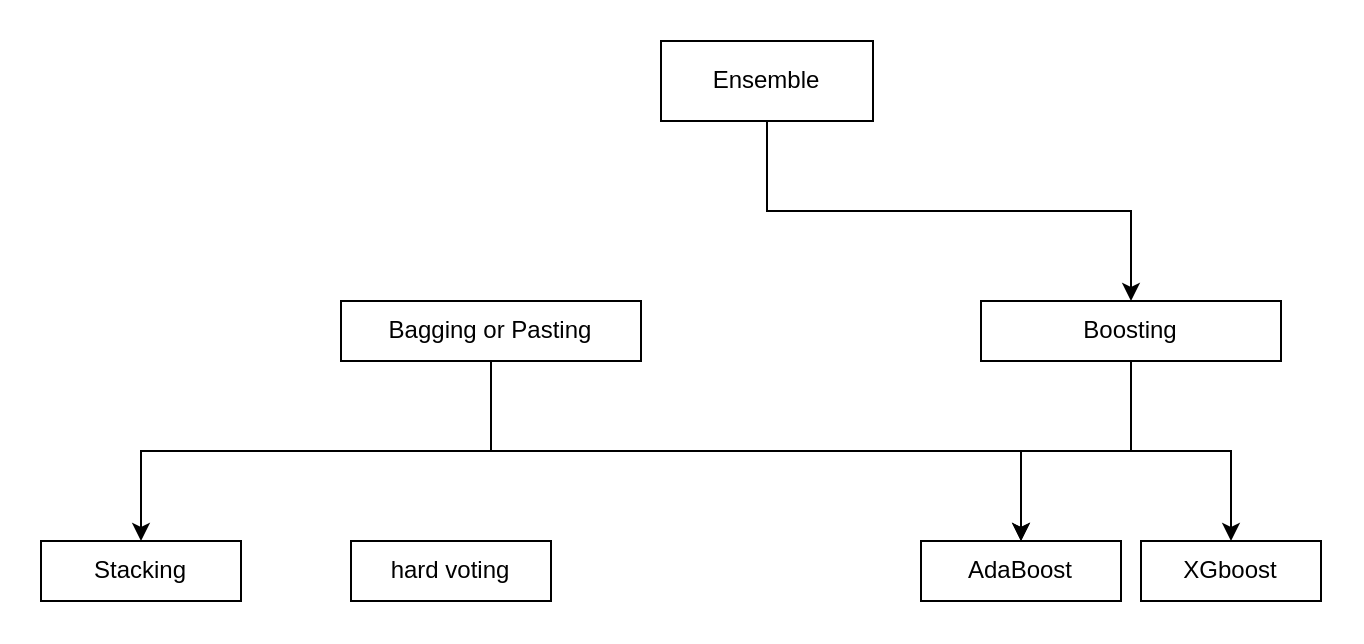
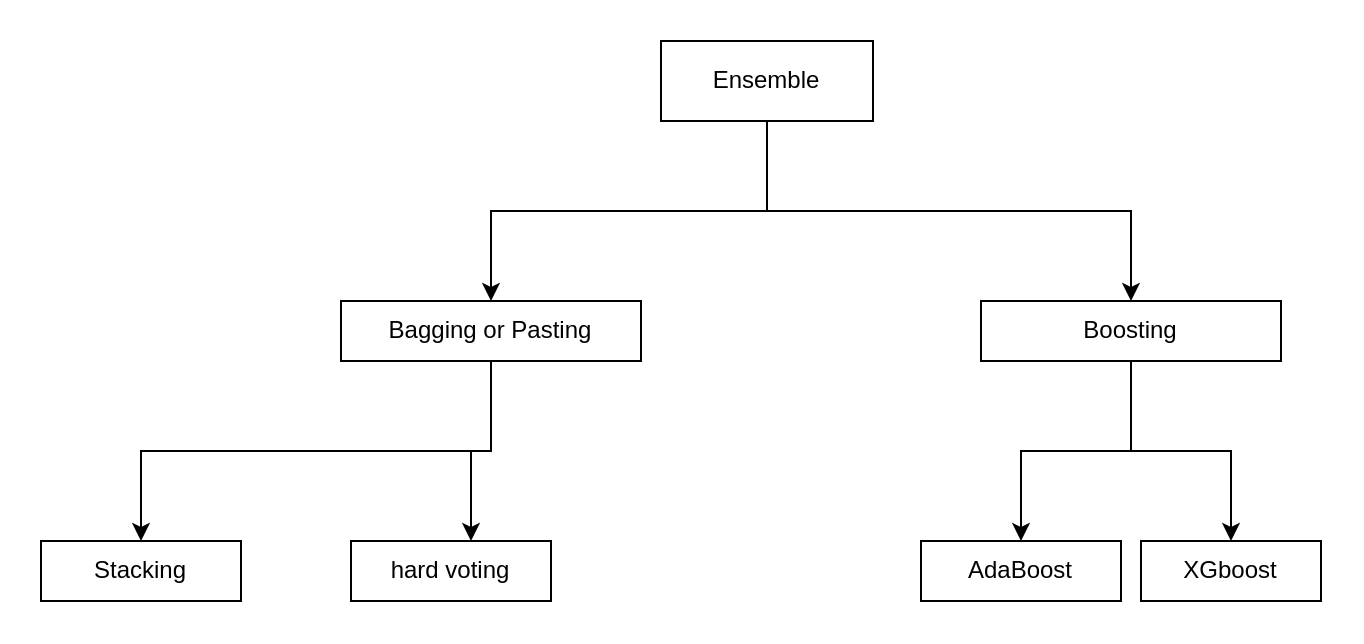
  <mxCell id="0" />
  <mxCell id="1" parent="0" />
+ <mxCell id="2" style="edgeStyle=orthogonalEdgeStyle;rounded=0;orthogonalLoop=1;jettySize=auto;html=1;exitX=0.5;exitY=1;exitDx=0;exitDy=0;entryX=0.5;entryY=0;entryDx=0;entryDy=0;" edge="1" parent="1" source="4" target="7"><mxGeometry relative="1" as="geometry" /></mxCell>
  <mxCell id="3" style="edgeStyle=orthogonalEdgeStyle;rounded=0;orthogonalLoop=1;jettySize=auto;html=1;exitX=0.5;exitY=1;exitDx=0;exitDy=0;" edge="1" parent="1" source="4" target="10"><mxGeometry relative="1" as="geometry" /></mxCell>
  <mxCell id="4" value="Ensemble" style="rounded=0;whiteSpace=wrap;html=1;" parent="1" vertex="1"><mxGeometry x="330" y="20" width="106" height="40" as="geometry" /></mxCell>
  <mxCell id="5" style="edgeStyle=orthogonalEdgeStyle;rounded=0;orthogonalLoop=1;jettySize=auto;html=1;exitX=0.5;exitY=1;exitDx=0;exitDy=0;entryX=0.5;entryY=0;entryDx=0;entryDy=0;" edge="1" parent="1" source="7" target="11"><mxGeometry relative="1" as="geometry" /></mxCell>
- <mxCell id="6" style="edgeStyle=orthogonalEdgeStyle;rounded=0;orthogonalLoop=1;jettySize=auto;html=1;exitX=0.5;exitY=1;exitDx=0;exitDy=0;" edge="1" parent="1" source="7" target="12"><mxGeometry relative="1" as="geometry" /></mxCell>
+ <mxCell id="6" style="edgeStyle=orthogonalEdgeStyle;rounded=0;orthogonalLoop=1;jettySize=auto;html=1;exitX=0.5;exitY=1;exitDx=0;exitDy=0;entryX=0.6;entryY=0;entryDx=0;entryDy=0;entryPerimeter=0;" edge="1" parent="1" source="7" target="14"><mxGeometry relative="1" as="geometry" /></mxCell>
  <mxCell id="7" value="Bagging or Pasting" style="rounded=0;whiteSpace=wrap;html=1;" parent="1" vertex="1"><mxGeometry x="170" y="150" width="150" height="30" as="geometry" /></mxCell>
  <mxCell id="8" style="edgeStyle=orthogonalEdgeStyle;rounded=0;orthogonalLoop=1;jettySize=auto;html=1;exitX=0.5;exitY=1;exitDx=0;exitDy=0;entryX=0.5;entryY=0;entryDx=0;entryDy=0;" edge="1" parent="1" source="10" target="12"><mxGeometry relative="1" as="geometry" /></mxCell>
  <mxCell id="9" style="edgeStyle=orthogonalEdgeStyle;rounded=0;orthogonalLoop=1;jettySize=auto;html=1;exitX=0.5;exitY=1;exitDx=0;exitDy=0;entryX=0.5;entryY=0;entryDx=0;entryDy=0;" edge="1" parent="1" source="10" target="13"><mxGeometry relative="1" as="geometry" /></mxCell>
  <mxCell id="10" value="Boosting" style="rounded=0;whiteSpace=wrap;html=1;" vertex="1" parent="1"><mxGeometry x="490" y="150" width="150" height="30" as="geometry" /></mxCell>
  <mxCell id="11" value="Stacking" style="rounded=0;whiteSpace=wrap;html=1;" vertex="1" parent="1"><mxGeometry x="20" y="270" width="100" height="30" as="geometry" /></mxCell>
  <mxCell id="12" value="AdaBoost" style="rounded=0;whiteSpace=wrap;html=1;" vertex="1" parent="1"><mxGeometry x="460" y="270" width="100" height="30" as="geometry" /></mxCell>
  <mxCell id="13" value="XGboost" style="rounded=0;whiteSpace=wrap;html=1;" vertex="1" parent="1"><mxGeometry x="570" y="270" width="90" height="30" as="geometry" /></mxCell>
  <mxCell id="14" value="hard voting" style="rounded=0;whiteSpace=wrap;html=1;" vertex="1" parent="1"><mxGeometry x="175" y="270" width="100" height="30" as="geometry" /></mxCell>
